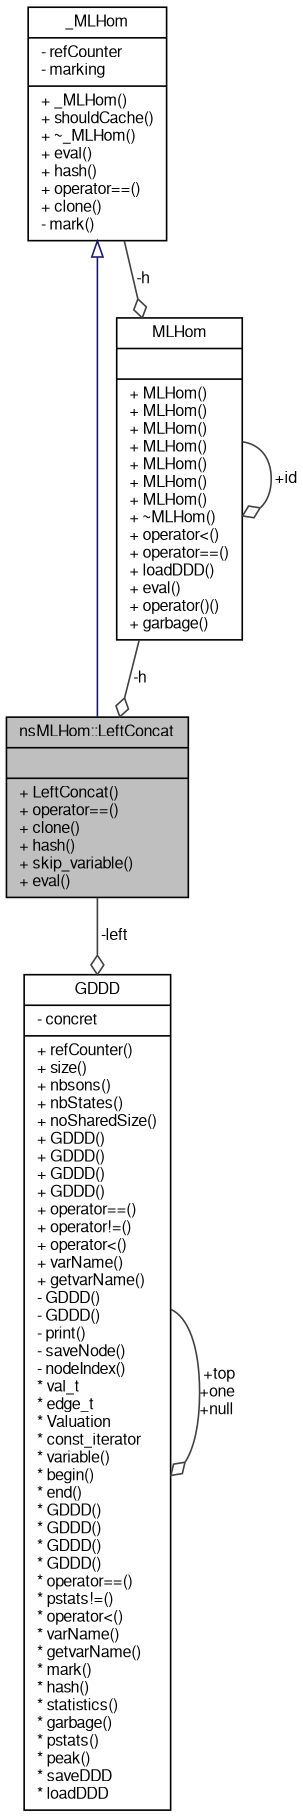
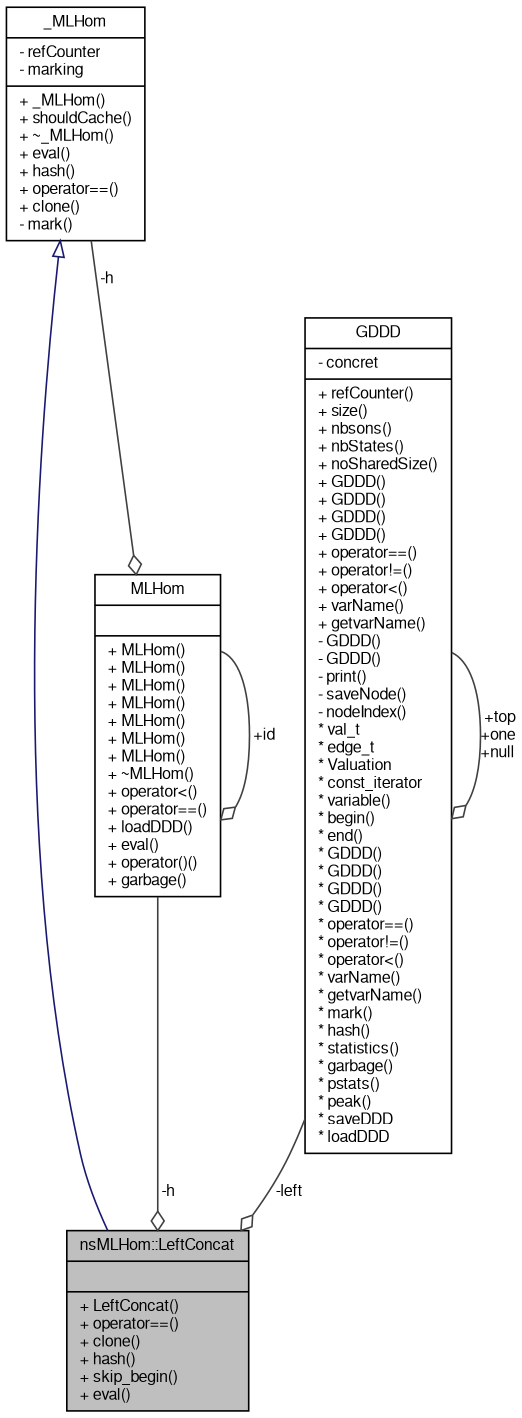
  digraph {
    node [color=black fillcolor=white fontname=FreeSans fontsize=10 shape=record style=filled]
    edge [color=grey25 fontname=FreeSans fontsize=10 labelfontname=FreeSans labelfontsize=10 style=solid arrowhead=odiamond]
-   n1 [fillcolor=grey75 fontcolor=black height=0.2 label="{nsMLHom::LeftConcat\n||+ LeftConcat()\l+ operator==()\l+ clone()\l+ hash()\l+ skip_variable()\l+ eval()\l}" width=0.4]
+   n1 [fillcolor=grey75 fontcolor=black height=0.2 label="{nsMLHom::LeftConcat\n||+ LeftConcat()\l+ operator==()\l+ clone()\l+ hash()\l+ skip_begin()\l+ eval()\l}" width=0.4]
    n2 [height=0.2 label="{_MLHom\n|- refCounter\l- marking\l|+ _MLHom()\l+ shouldCache()\l+ ~_MLHom()\l+ eval()\l+ hash()\l+ operator==()\l+ clone()\l- mark()\l}" width=0.4]
    n3 [height=0.2 label="{MLHom\n||+ MLHom()\l+ MLHom()\l+ MLHom()\l+ MLHom()\l+ MLHom()\l+ MLHom()\l+ MLHom()\l+ ~MLHom()\l+ operator\<()\l+ operator==()\l+ loadDDD()\l+ eval()\l+ operator()()\l+ garbage()\l}" width=0.4]
-   n4 [height=0.2 label="{GDDD\n|- concret\l|+ refCounter()\l+ size()\l+ nbsons()\l+ nbStates()\l+ noSharedSize()\l+ GDDD()\l+ GDDD()\l+ GDDD()\l+ GDDD()\l+ operator==()\l+ operator!=()\l+ operator\<()\l+ varName()\l+ getvarName()\l- GDDD()\l- GDDD()\l- print()\l- saveNode()\l- nodeIndex()\l* val_t\l* edge_t\l* Valuation\l* const_iterator\l* variable()\l* begin()\l* end()\l* GDDD()\l* GDDD()\l* GDDD()\l* GDDD()\l* operator==()\l* pstats!=()\l* operator\<()\l* varName()\l* getvarName()\l* mark()\l* hash()\l* statistics()\l* garbage()\l* pstats()\l* peak()\l* saveDDD\l* loadDDD\l}" width=0.4]
+   n4 [height=0.2 label="{GDDD\n|- concret\l|+ refCounter()\l+ size()\l+ nbsons()\l+ nbStates()\l+ noSharedSize()\l+ GDDD()\l+ GDDD()\l+ GDDD()\l+ GDDD()\l+ operator==()\l+ operator!=()\l+ operator\<()\l+ varName()\l+ getvarName()\l- GDDD()\l- GDDD()\l- print()\l- saveNode()\l- nodeIndex()\l* val_t\l* edge_t\l* Valuation\l* const_iterator\l* variable()\l* begin()\l* end()\l* GDDD()\l* GDDD()\l* GDDD()\l* GDDD()\l* operator==()\l* operator!=()\l* operator\<()\l* varName()\l* getvarName()\l* mark()\l* hash()\l* statistics()\l* garbage()\l* pstats()\l* peak()\l* saveDDD\l* loadDDD\l}" width=0.4]
    n2 -> n1 [arrowtail=onormal color=midnightblue dir=back arrowhead=""]
    n2 -> n3 [label=" -h"]
    n3 -> n1 [label=" -h"]
    n3 -> n3 [label=" +id"]
-   n1 -> n4 [label=" -left"]
+   n4 -> n1 [label=" -left"]
    n4 -> n4 [label=" +top\n+one\n+null"]
  }
